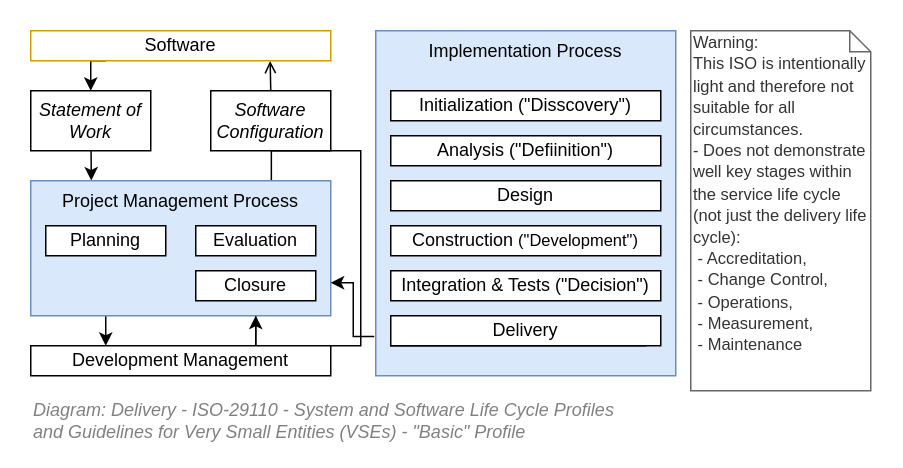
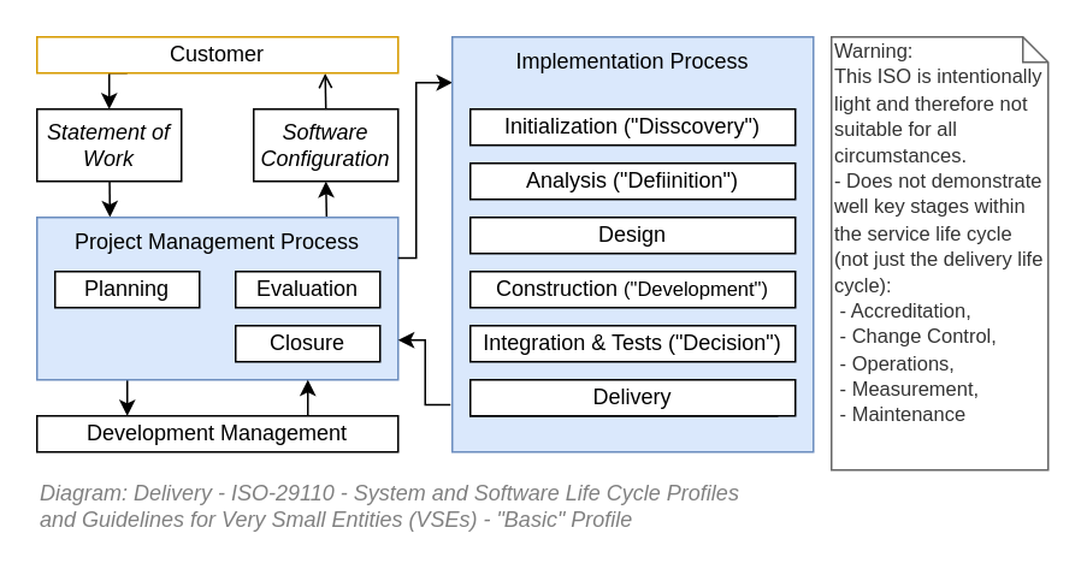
  <mxCell id="0" />
  <mxCell id="1" parent="0" />
  <mxCell id="2" style="edgeStyle=orthogonalEdgeStyle;rounded=0;orthogonalLoop=1;jettySize=auto;html=1;entryX=0.202;entryY=-0.002;entryDx=0;entryDy=0;entryPerimeter=0;" edge="1" parent="1" target="6"><mxGeometry relative="1" as="geometry"><mxPoint x="60.034" y="80" as="sourcePoint" /></mxGeometry></mxCell>
  <mxCell id="3" style="edgeStyle=orthogonalEdgeStyle;rounded=0;orthogonalLoop=1;jettySize=auto;html=1;entryX=0.798;entryY=1.012;entryDx=0;entryDy=0;exitX=0.5;exitY=0;exitDx=0;exitDy=0;entryPerimeter=0;endArrow=open;" edge="1" parent="1" source="24" target="8"><mxGeometry relative="1" as="geometry"><mxPoint x="180.034" y="50" as="sourcePoint" /></mxGeometry></mxCell>
  <mxCell id="4" style="edgeStyle=orthogonalEdgeStyle;rounded=0;orthogonalLoop=1;jettySize=auto;html=1;entryX=0.25;entryY=0;entryDx=0;entryDy=0;exitX=0.25;exitY=1;exitDx=0;exitDy=0;" edge="1" parent="1" source="6" target="14"><mxGeometry relative="1" as="geometry" /></mxCell>
- <mxCell id="5" style="edgeStyle=orthogonalEdgeStyle;rounded=0;orthogonalLoop=1;jettySize=auto;html=1;exitX=0.802;exitY=0.005;exitDx=0;exitDy=0;exitPerimeter=0;" edge="1" parent="1" source="6" target="12"><mxGeometry relative="1" as="geometry"><mxPoint x="180" y="80" as="targetPoint" /></mxGeometry></mxCell>
+ <mxCell id="5" style="edgeStyle=orthogonalEdgeStyle;rounded=0;orthogonalLoop=1;jettySize=auto;html=1;entryX=0.5;entryY=1;entryDx=0;entryDy=0;exitX=0.802;exitY=0.005;exitDx=0;exitDy=0;exitPerimeter=0;" edge="1" parent="1" source="6" target="24"><mxGeometry relative="1" as="geometry"><mxPoint x="180" y="80" as="targetPoint" /></mxGeometry></mxCell>
  <mxCell id="6" value="Project Management Process" style="rounded=0;whiteSpace=wrap;html=1;align=center;verticalAlign=top;container=1;collapsible=0;fillColor=#dae8fc;strokeColor=#6c8ebf;" vertex="1" parent="1"><mxGeometry x="20" y="120" width="200" height="90" as="geometry" /></mxCell>
  <mxCell id="7" style="edgeStyle=orthogonalEdgeStyle;rounded=0;orthogonalLoop=1;jettySize=auto;html=1;exitX=0.25;exitY=1;exitDx=0;exitDy=0;entryX=0.5;entryY=0;entryDx=0;entryDy=0;" edge="1" parent="1" source="8" target="23"><mxGeometry relative="1" as="geometry"><mxPoint x="60.034" y="50" as="targetPoint" /></mxGeometry></mxCell>
- <mxCell id="8" value="Software" style="rounded=0;whiteSpace=wrap;html=1;align=center;strokeColor=#d79b00;fillColor=none;" vertex="1" parent="1"><mxGeometry x="20" y="20" width="200" height="20" as="geometry" /></mxCell>
+ <mxCell id="8" value="Customer" style="rounded=0;whiteSpace=wrap;html=1;align=center;strokeColor=#d79b00;fillColor=none;" vertex="1" parent="1"><mxGeometry x="20" y="20" width="200" height="20" as="geometry" /></mxCell>
  <mxCell id="9" value="Planning" style="rounded=0;whiteSpace=wrap;html=1;align=center;" vertex="1" parent="1"><mxGeometry x="30" y="150" width="80" height="20" as="geometry" /></mxCell>
+ <mxCell id="10" style="edgeStyle=orthogonalEdgeStyle;rounded=0;orthogonalLoop=1;jettySize=auto;html=1;entryX=0.001;entryY=0.11;entryDx=0;entryDy=0;exitX=1;exitY=0.25;exitDx=0;exitDy=0;entryPerimeter=0;" edge="1" parent="1" source="6" target="16"><mxGeometry relative="1" as="geometry"><Array as="points"><mxPoint x="230" y="143" /><mxPoint x="230" y="45" /></Array></mxGeometry></mxCell>
  <mxCell id="11" value="Evaluation" style="rounded=0;whiteSpace=wrap;html=1;align=center;" vertex="1" parent="1"><mxGeometry x="130" y="150" width="80" height="20" as="geometry" /></mxCell>
  <mxCell id="12" value="Closure" style="rounded=0;whiteSpace=wrap;html=1;align=center;" vertex="1" parent="1"><mxGeometry x="130" y="180" width="80" height="20" as="geometry" /></mxCell>
  <mxCell id="13" style="edgeStyle=orthogonalEdgeStyle;rounded=0;orthogonalLoop=1;jettySize=auto;html=1;entryX=0.75;entryY=1;entryDx=0;entryDy=0;exitX=0.75;exitY=0;exitDx=0;exitDy=0;" edge="1" parent="1" source="14" target="6"><mxGeometry relative="1" as="geometry" /></mxCell>
  <mxCell id="14" value="Development Management" style="rounded=0;whiteSpace=wrap;html=1;align=center;" vertex="1" parent="1"><mxGeometry x="20" y="230" width="200" height="20" as="geometry" /></mxCell>
  <mxCell id="15" style="edgeStyle=elbowEdgeStyle;rounded=0;orthogonalLoop=1;jettySize=auto;html=1;exitX=-0.005;exitY=0.886;exitDx=0;exitDy=0;exitPerimeter=0;" edge="1" parent="1" source="16"><mxGeometry relative="1" as="geometry"><mxPoint x="220" y="188" as="targetPoint" /><Array as="points" /></mxGeometry></mxCell>
  <mxCell id="16" value="Implementation Process" style="rounded=0;whiteSpace=wrap;html=1;align=center;verticalAlign=top;dropTarget=0;container=1;collapsible=0;recursiveResize=0;fillColor=#dae8fc;strokeColor=#6c8ebf;" vertex="1" parent="1"><mxGeometry x="250" y="20" width="200" height="230" as="geometry" /></mxCell>
  <mxCell id="17" value="Initialization (&quot;Disscovery&quot;)" style="rounded=0;whiteSpace=wrap;html=1;align=center;" vertex="1" parent="1"><mxGeometry x="260" y="60" width="180" height="20" as="geometry" /></mxCell>
  <mxCell id="18" value="Analysis (&quot;Defiinition&quot;)" style="rounded=0;whiteSpace=wrap;html=1;align=center;" vertex="1" parent="1"><mxGeometry x="260" y="90" width="180" height="20" as="geometry" /></mxCell>
  <mxCell id="19" value="Design" style="rounded=0;whiteSpace=wrap;html=1;align=center;" vertex="1" parent="1"><mxGeometry x="260" y="120" width="180" height="20" as="geometry" /></mxCell>
  <mxCell id="20" value="Construction&amp;nbsp;&lt;font style=&quot;font-size: 11px&quot;&gt;(&lt;font style=&quot;font-size: 11px&quot;&gt;&quot;Development&quot;&lt;/font&gt;)&lt;/font&gt;" style="rounded=0;whiteSpace=wrap;html=1;align=center;" vertex="1" parent="1"><mxGeometry x="260" y="150" width="180" height="20" as="geometry" /></mxCell>
  <mxCell id="21" value="&lt;p style=&quot;line-height: 90%&quot;&gt;Integration &amp;amp; Tests (&quot;Decision&quot;)&lt;/p&gt;" style="rounded=0;whiteSpace=wrap;html=1;align=center;" vertex="1" parent="1"><mxGeometry x="260" y="180" width="180" height="20" as="geometry" /></mxCell>
  <mxCell id="22" value="Delivery" style="rounded=0;whiteSpace=wrap;html=1;align=center;" vertex="1" parent="1"><mxGeometry x="260" y="210" width="170" height="20" as="geometry" /></mxCell>
  <mxCell id="23" value="Statement of Work" style="rounded=0;whiteSpace=wrap;html=1;align=center;fontStyle=2" vertex="1" parent="1"><mxGeometry x="20" y="60" width="80" height="40" as="geometry" /></mxCell>
  <mxCell id="24" value="Software Configuration" style="rounded=0;whiteSpace=wrap;html=1;align=center;fontStyle=2" vertex="1" parent="1"><mxGeometry x="140" y="60" width="80" height="40" as="geometry" /></mxCell>
  <mxCell id="25" value="Delivery" style="rounded=0;whiteSpace=wrap;html=1;align=center;" vertex="1" parent="1"><mxGeometry x="260" y="210" width="180" height="20" as="geometry" /></mxCell>
  <mxCell id="26" value="&lt;font style=&quot;font-size: 11px&quot;&gt;Warning:&amp;nbsp;&lt;br&gt;This ISO is intentionally light and therefore not suitable for all circumstances.&amp;nbsp;&lt;br&gt;- Does not demonstrate well key stages within the service life cycle (not just the delivery life cycle):&amp;nbsp;&lt;br&gt;&amp;nbsp;- Accreditation,&lt;br&gt;&amp;nbsp;- Change Control, &lt;br&gt;&amp;nbsp;- Operations,&amp;nbsp; &lt;br&gt;&amp;nbsp;- Measurement,&amp;nbsp;&lt;br&gt;&amp;nbsp;-&amp;nbsp;Maintenance&lt;/font&gt;" style="shape=note;whiteSpace=wrap;html=1;size=14;verticalAlign=top;align=left;spacingTop=-6;fillColor=none;strokeColor=#666666;fontColor=#333333;" vertex="1" parent="1"><mxGeometry x="460" y="20" width="120" height="240" as="geometry" /></mxCell>
  <mxCell id="27" value="&lt;font style=&quot;font-size: 12px&quot;&gt;Diagram: Delivery - ISO-29110 - System and Software Life Cycle Profiles &lt;br&gt;and Guidelines for Very Small Entities (VSEs) - &quot;Basic&quot; Profile&lt;/font&gt;" style="text;strokeColor=none;fillColor=none;html=1;fontSize=12;fontStyle=2;verticalAlign=middle;align=left;shadow=0;glass=0;comic=0;opacity=30;fontColor=#808080;" vertex="1" parent="1"><mxGeometry x="20" y="270" width="558" height="20" as="geometry" /></mxCell>
